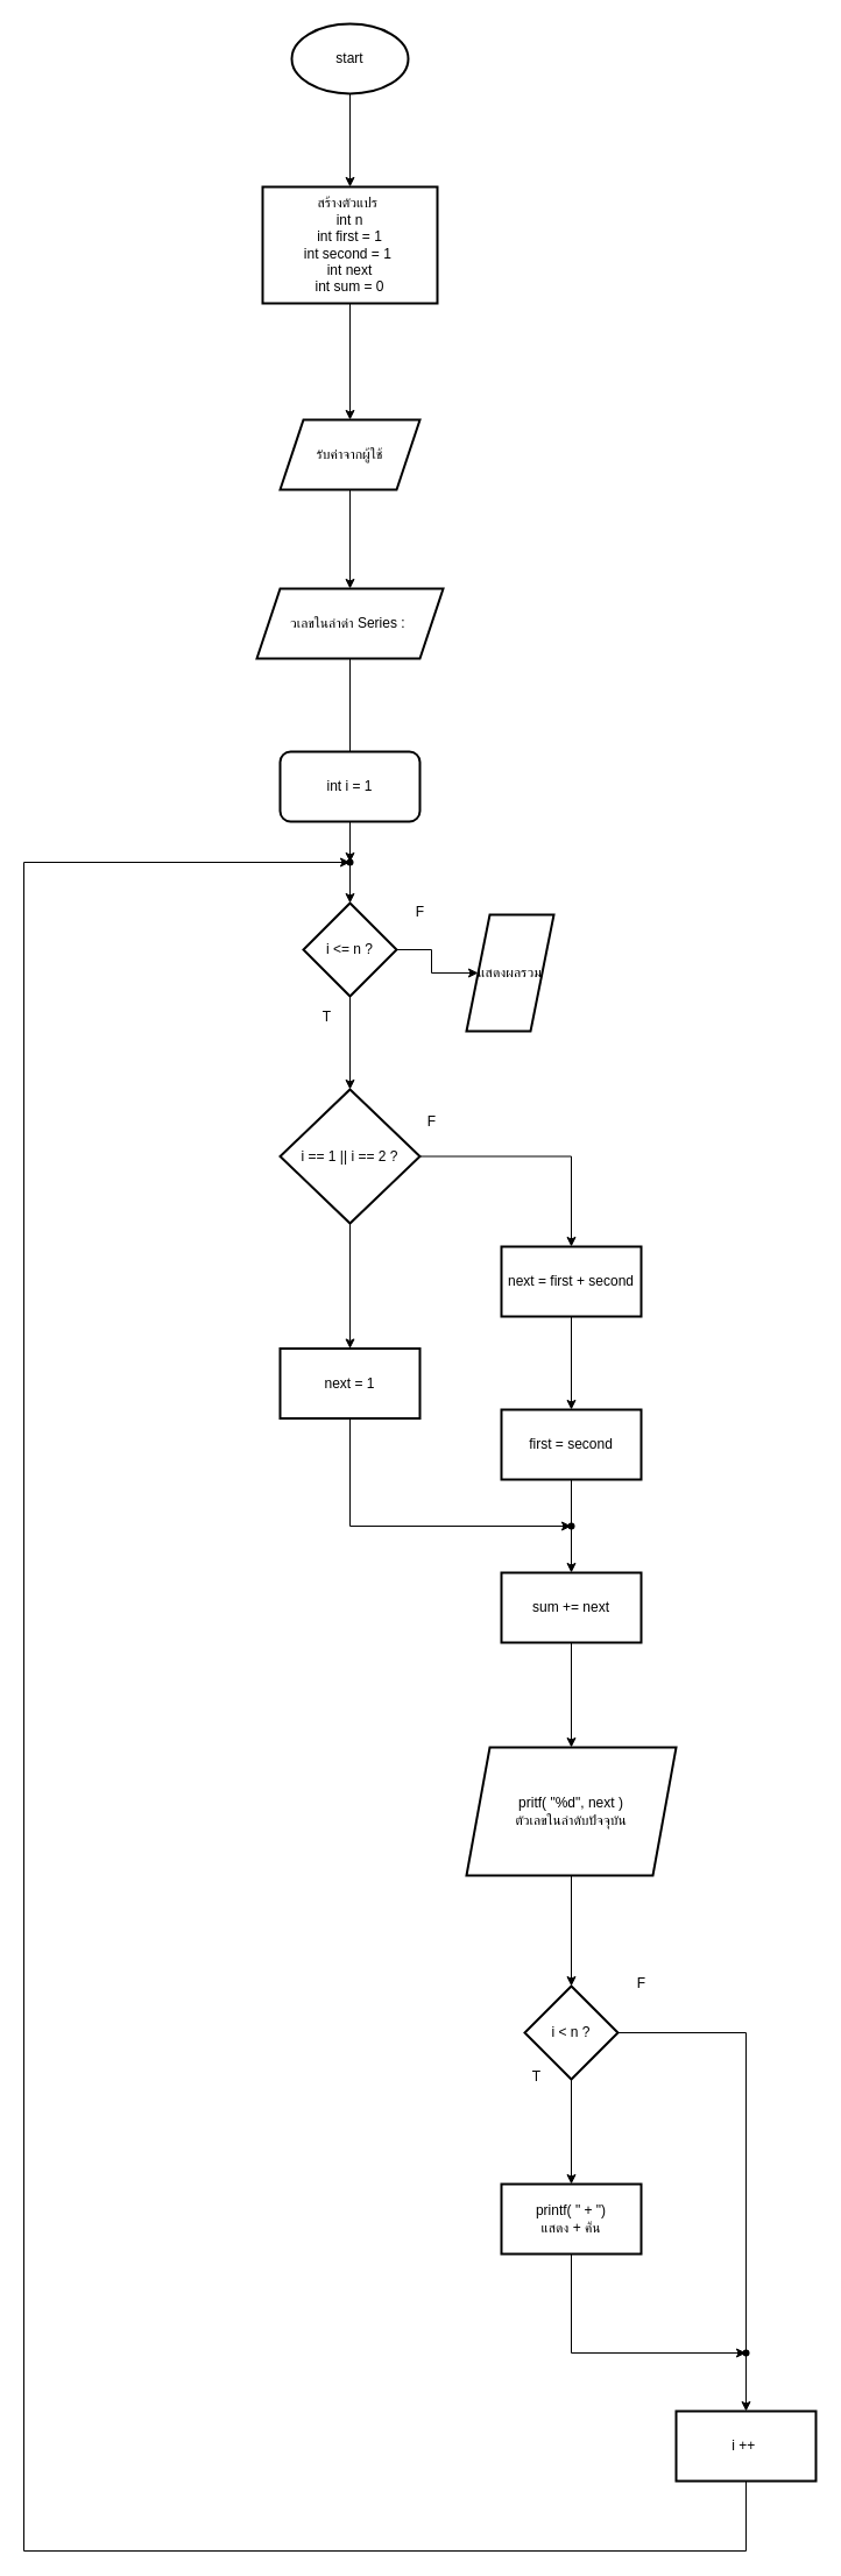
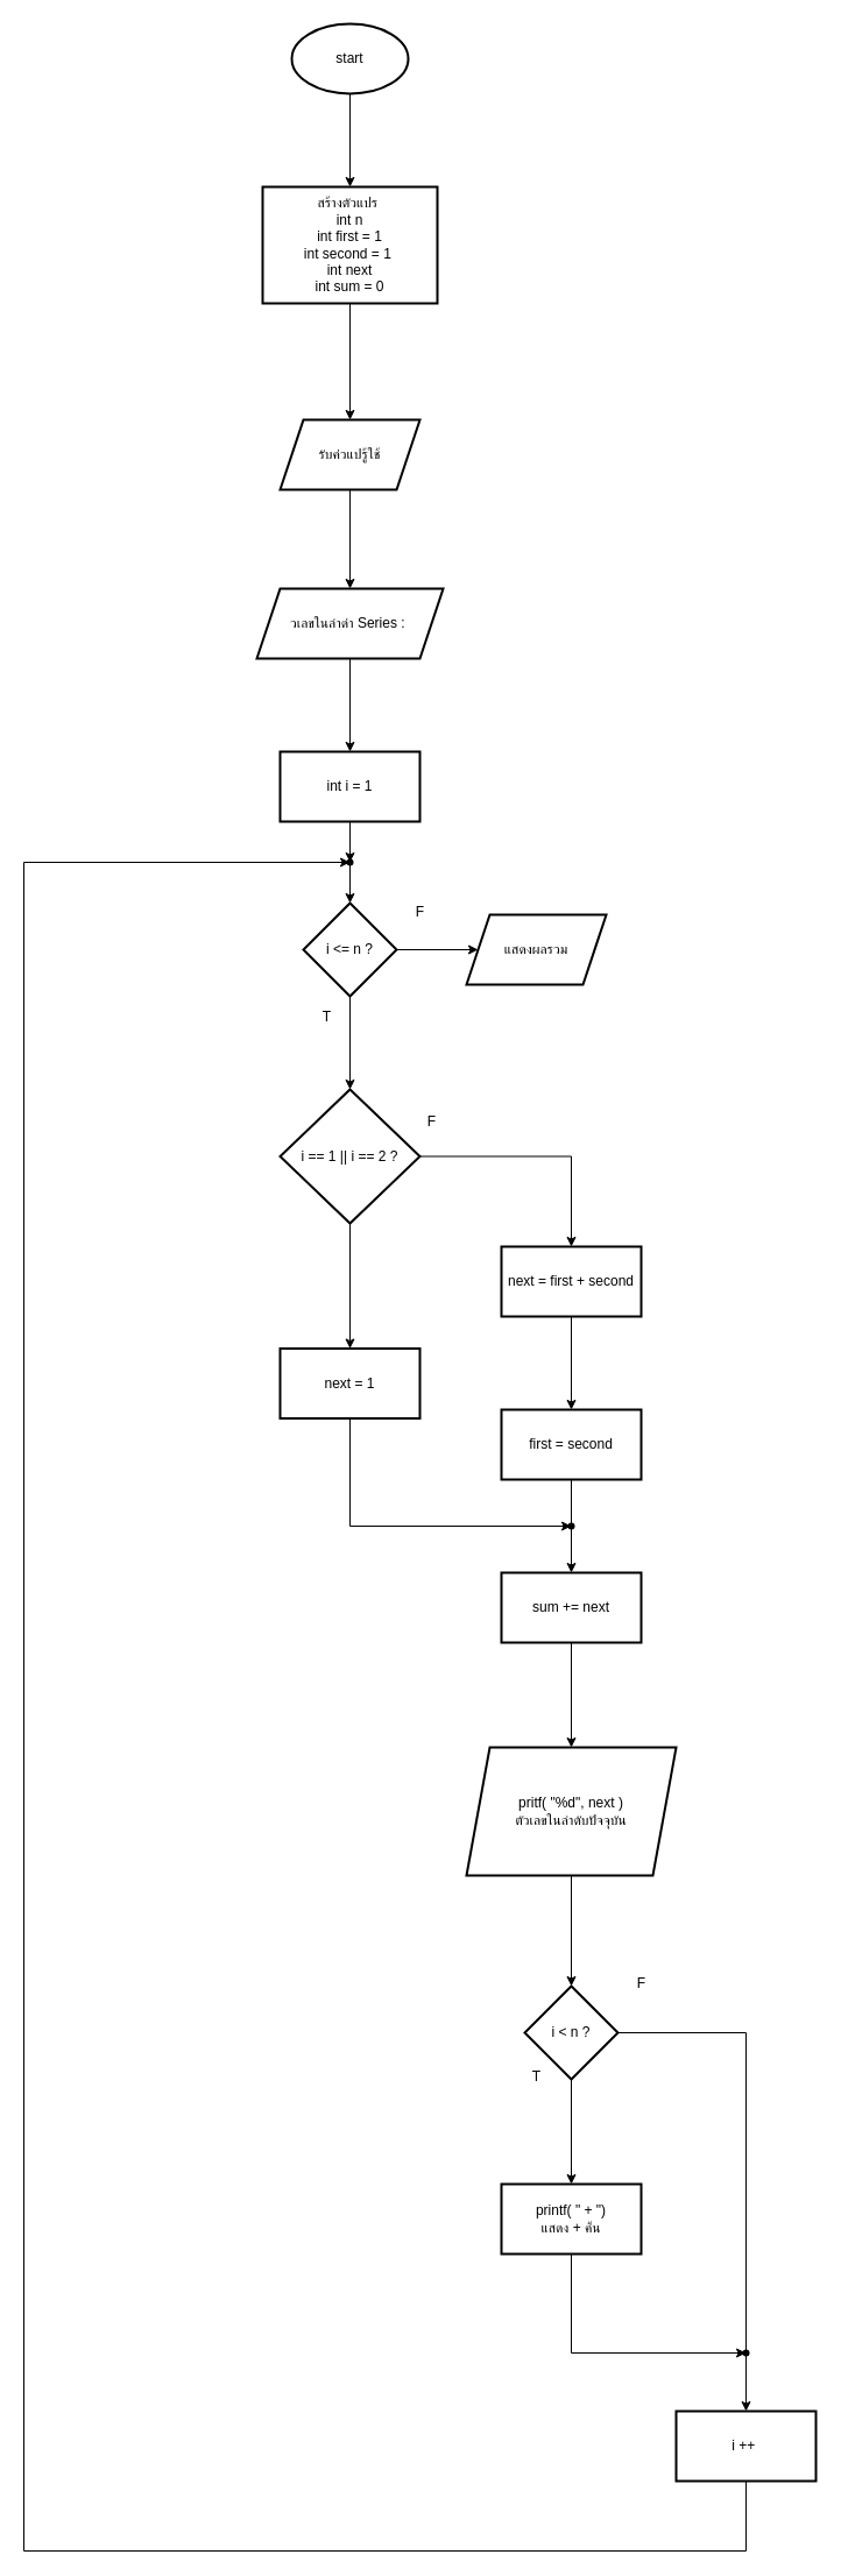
  <mxCell id="0" />
  <mxCell id="1" parent="0" />
  <mxCell id="2" value="" style="edgeStyle=orthogonalEdgeStyle;rounded=0;orthogonalLoop=1;jettySize=auto;html=1;" edge="1" parent="1" source="3" target="5"><mxGeometry relative="1" as="geometry" /></mxCell>
  <mxCell id="3" value="start" style="strokeWidth=2;html=1;shape=mxgraph.flowchart.start_1;whiteSpace=wrap;" vertex="1" parent="1"><mxGeometry x="250" y="20" width="100" height="60" as="geometry" /></mxCell>
  <mxCell id="4" value="" style="edgeStyle=orthogonalEdgeStyle;rounded=0;orthogonalLoop=1;jettySize=auto;html=1;" edge="1" parent="1" source="5" target="7"><mxGeometry relative="1" as="geometry" /></mxCell>
  <mxCell id="5" value="สร้างตัวแปร&amp;nbsp;&lt;div&gt;int n&lt;/div&gt;&lt;div&gt;int first = 1&lt;/div&gt;&lt;div&gt;int second = 1&amp;nbsp;&lt;/div&gt;&lt;div&gt;int next&lt;/div&gt;&lt;div&gt;int sum = 0&lt;/div&gt;" style="whiteSpace=wrap;html=1;strokeWidth=2;" vertex="1" parent="1"><mxGeometry x="225" y="160" width="150" height="100" as="geometry" /></mxCell>
  <mxCell id="6" value="" style="edgeStyle=orthogonalEdgeStyle;rounded=0;orthogonalLoop=1;jettySize=auto;html=1;" edge="1" parent="1" source="7" target="9"><mxGeometry relative="1" as="geometry" /></mxCell>
- <mxCell id="7" value="รับค่าจากผู้ใช้" style="shape=parallelogram;perimeter=parallelogramPerimeter;whiteSpace=wrap;html=1;fixedSize=1;strokeWidth=2;" vertex="1" parent="1"><mxGeometry x="240" y="360" width="120" height="60" as="geometry" /></mxCell>
- <mxCell id="8" value="" style="edgeStyle=orthogonalEdgeStyle;rounded=0;orthogonalLoop=1;jettySize=auto;html=1;endArrow=none;" edge="1" parent="1" source="9" target="11"><mxGeometry relative="1" as="geometry" /></mxCell>
+ <mxCell id="7" value="รับค่วแปรู้ใช้" style="shape=parallelogram;perimeter=parallelogramPerimeter;whiteSpace=wrap;html=1;fixedSize=1;strokeWidth=2;" vertex="1" parent="1"><mxGeometry x="240" y="360" width="120" height="60" as="geometry" /></mxCell>
+ <mxCell id="8" value="" style="edgeStyle=orthogonalEdgeStyle;rounded=0;orthogonalLoop=1;jettySize=auto;html=1;" edge="1" parent="1" source="9" target="11"><mxGeometry relative="1" as="geometry" /></mxCell>
  <mxCell id="9" value="วเลขในลำด่า Series :&amp;nbsp;" style="shape=parallelogram;perimeter=parallelogramPerimeter;whiteSpace=wrap;html=1;fixedSize=1;strokeWidth=2;" vertex="1" parent="1"><mxGeometry x="220" y="505" width="160" height="60" as="geometry" /></mxCell>
  <mxCell id="10" value="" style="edgeStyle=orthogonalEdgeStyle;rounded=0;orthogonalLoop=1;jettySize=auto;html=1;" edge="1" parent="1" source="43" target="14"><mxGeometry relative="1" as="geometry" /></mxCell>
- <mxCell id="11" value="int i = 1" style="whiteSpace=wrap;html=1;strokeWidth=2;rounded=1;" vertex="1" parent="1"><mxGeometry x="240" y="645" width="120" height="60" as="geometry" /></mxCell>
+ <mxCell id="11" value="int i = 1" style="whiteSpace=wrap;html=1;strokeWidth=2;" vertex="1" parent="1"><mxGeometry x="240" y="645" width="120" height="60" as="geometry" /></mxCell>
  <mxCell id="12" value="" style="edgeStyle=orthogonalEdgeStyle;rounded=0;orthogonalLoop=1;jettySize=auto;html=1;" edge="1" parent="1" source="14" target="15"><mxGeometry relative="1" as="geometry" /></mxCell>
  <mxCell id="13" value="" style="edgeStyle=orthogonalEdgeStyle;rounded=0;orthogonalLoop=1;jettySize=auto;html=1;" edge="1" parent="1" source="14" target="19"><mxGeometry relative="1" as="geometry" /></mxCell>
  <mxCell id="14" value="i &amp;lt;= n ?" style="rhombus;whiteSpace=wrap;html=1;strokeWidth=2;" vertex="1" parent="1"><mxGeometry x="260" y="775" width="80" height="80" as="geometry" /></mxCell>
- <mxCell id="15" value="แสดงผลรวม" style="shape=parallelogram;perimeter=parallelogramPerimeter;whiteSpace=wrap;html=1;fixedSize=1;strokeWidth=2;" vertex="1" parent="1"><mxGeometry x="400" y="785" width="75" height="100" as="geometry" /></mxCell>
+ <mxCell id="15" value="แสดงผลรวม" style="shape=parallelogram;perimeter=parallelogramPerimeter;whiteSpace=wrap;html=1;fixedSize=1;strokeWidth=2;" vertex="1" parent="1"><mxGeometry x="400" y="785" width="120" height="60" as="geometry" /></mxCell>
  <mxCell id="16" value="F" style="text;html=1;align=center;verticalAlign=middle;resizable=0;points=[];autosize=1;strokeColor=none;fillColor=none;" vertex="1" parent="1"><mxGeometry x="345" y="768" width="30" height="30" as="geometry" /></mxCell>
  <mxCell id="17" value="" style="edgeStyle=orthogonalEdgeStyle;rounded=0;orthogonalLoop=1;jettySize=auto;html=1;" edge="1" parent="1" source="19" target="21"><mxGeometry relative="1" as="geometry" /></mxCell>
  <mxCell id="18" value="" style="edgeStyle=orthogonalEdgeStyle;rounded=0;orthogonalLoop=1;jettySize=auto;html=1;" edge="1" parent="1" source="19" target="39"><mxGeometry relative="1" as="geometry" /></mxCell>
  <mxCell id="19" value="i == 1 || i == 2 ?" style="rhombus;whiteSpace=wrap;html=1;strokeWidth=2;" vertex="1" parent="1"><mxGeometry x="240" y="935" width="120" height="115" as="geometry" /></mxCell>
  <mxCell id="20" value="" style="edgeStyle=orthogonalEdgeStyle;rounded=0;orthogonalLoop=1;jettySize=auto;html=1;" edge="1" parent="1" source="21" target="23"><mxGeometry relative="1" as="geometry" /></mxCell>
  <mxCell id="21" value="next = first + second" style="whiteSpace=wrap;html=1;strokeWidth=2;" vertex="1" parent="1"><mxGeometry x="430" y="1070" width="120" height="60" as="geometry" /></mxCell>
  <mxCell id="22" value="" style="edgeStyle=orthogonalEdgeStyle;rounded=0;orthogonalLoop=1;jettySize=auto;html=1;" edge="1" parent="1" source="23" target="25"><mxGeometry relative="1" as="geometry" /></mxCell>
  <mxCell id="23" value="first = second" style="whiteSpace=wrap;html=1;strokeWidth=2;" vertex="1" parent="1"><mxGeometry x="430" y="1210" width="120" height="60" as="geometry" /></mxCell>
  <mxCell id="24" value="" style="edgeStyle=orthogonalEdgeStyle;rounded=0;orthogonalLoop=1;jettySize=auto;html=1;" edge="1" parent="1" source="25" target="27"><mxGeometry relative="1" as="geometry" /></mxCell>
  <mxCell id="25" value="sum += next" style="whiteSpace=wrap;html=1;strokeWidth=2;" vertex="1" parent="1"><mxGeometry x="430" y="1350" width="120" height="60" as="geometry" /></mxCell>
  <mxCell id="26" value="" style="edgeStyle=orthogonalEdgeStyle;rounded=0;orthogonalLoop=1;jettySize=auto;html=1;" edge="1" parent="1" source="27" target="30"><mxGeometry relative="1" as="geometry" /></mxCell>
  <mxCell id="27" value="pritf( &quot;%d&quot;, next )&lt;div&gt;ตัวเลขในลำดับปัจจุบัน&lt;/div&gt;" style="shape=parallelogram;perimeter=parallelogramPerimeter;whiteSpace=wrap;html=1;fixedSize=1;strokeWidth=2;" vertex="1" parent="1"><mxGeometry x="400" y="1500" width="180" height="110" as="geometry" /></mxCell>
  <mxCell id="28" value="" style="edgeStyle=orthogonalEdgeStyle;rounded=0;orthogonalLoop=1;jettySize=auto;html=1;" edge="1" parent="1" source="30" target="33"><mxGeometry relative="1" as="geometry" /></mxCell>
  <mxCell id="29" value="" style="edgeStyle=orthogonalEdgeStyle;rounded=0;orthogonalLoop=1;jettySize=auto;html=1;" edge="1" parent="1" source="30" target="34"><mxGeometry relative="1" as="geometry" /></mxCell>
  <mxCell id="30" value="i &amp;lt; n ?" style="rhombus;whiteSpace=wrap;html=1;strokeWidth=2;" vertex="1" parent="1"><mxGeometry x="450" y="1705" width="80" height="80" as="geometry" /></mxCell>
  <mxCell id="31" value="T" style="text;html=1;align=center;verticalAlign=middle;resizable=0;points=[];autosize=1;strokeColor=none;fillColor=none;" vertex="1" parent="1"><mxGeometry x="265" y="858" width="30" height="30" as="geometry" /></mxCell>
  <mxCell id="32" value="F" style="text;html=1;align=center;verticalAlign=middle;resizable=0;points=[];autosize=1;strokeColor=none;fillColor=none;" vertex="1" parent="1"><mxGeometry x="355" y="948" width="30" height="30" as="geometry" /></mxCell>
  <mxCell id="33" value="i ++&amp;nbsp;" style="whiteSpace=wrap;html=1;strokeWidth=2;" vertex="1" parent="1"><mxGeometry x="580" y="2070" width="120" height="60" as="geometry" /></mxCell>
  <mxCell id="34" value="printf( &quot; + &quot;)&lt;div&gt;แสดง + ค้่น&lt;/div&gt;" style="whiteSpace=wrap;html=1;strokeWidth=2;" vertex="1" parent="1"><mxGeometry x="430" y="1875" width="120" height="60" as="geometry" /></mxCell>
  <mxCell id="35" value="F" style="text;html=1;align=center;verticalAlign=middle;resizable=0;points=[];autosize=1;strokeColor=none;fillColor=none;" vertex="1" parent="1"><mxGeometry x="535" y="1688" width="30" height="30" as="geometry" /></mxCell>
  <mxCell id="36" value="T" style="text;html=1;align=center;verticalAlign=middle;resizable=0;points=[];autosize=1;strokeColor=none;fillColor=none;" vertex="1" parent="1"><mxGeometry x="445" y="1768" width="30" height="30" as="geometry" /></mxCell>
  <mxCell id="37" value="" style="shape=waypoint;sketch=0;fillStyle=solid;size=6;pointerEvents=1;points=[];fillColor=none;resizable=0;rotatable=0;perimeter=centerPerimeter;snapToPoint=1;" vertex="1" parent="1"><mxGeometry x="630" y="2010" width="20" height="20" as="geometry" /></mxCell>
  <mxCell id="38" style="edgeStyle=orthogonalEdgeStyle;rounded=0;orthogonalLoop=1;jettySize=auto;html=1;exitX=0.5;exitY=1;exitDx=0;exitDy=0;entryX=0.05;entryY=0.35;entryDx=0;entryDy=0;entryPerimeter=0;" edge="1" parent="1" source="34" target="37"><mxGeometry relative="1" as="geometry"><Array as="points"><mxPoint x="490" y="2020" /></Array></mxGeometry></mxCell>
  <mxCell id="39" value="next = 1" style="whiteSpace=wrap;html=1;strokeWidth=2;" vertex="1" parent="1"><mxGeometry x="240" y="1157.5" width="120" height="60" as="geometry" /></mxCell>
  <mxCell id="40" value="" style="shape=waypoint;sketch=0;fillStyle=solid;size=6;pointerEvents=1;points=[];fillColor=none;resizable=0;rotatable=0;perimeter=centerPerimeter;snapToPoint=1;" vertex="1" parent="1"><mxGeometry x="480" y="1300" width="20" height="20" as="geometry" /></mxCell>
  <mxCell id="41" style="edgeStyle=orthogonalEdgeStyle;rounded=0;orthogonalLoop=1;jettySize=auto;html=1;exitX=0.5;exitY=1;exitDx=0;exitDy=0;entryX=0;entryY=0.5;entryDx=0;entryDy=0;entryPerimeter=0;" edge="1" parent="1" source="39" target="40"><mxGeometry relative="1" as="geometry"><Array as="points"><mxPoint x="300" y="1310" /></Array></mxGeometry></mxCell>
  <mxCell id="42" value="" style="edgeStyle=orthogonalEdgeStyle;rounded=0;orthogonalLoop=1;jettySize=auto;html=1;" edge="1" parent="1" source="11" target="43"><mxGeometry relative="1" as="geometry"><mxPoint x="300" y="705" as="sourcePoint" /><mxPoint x="300" y="775" as="targetPoint" /></mxGeometry></mxCell>
  <mxCell id="43" value="" style="shape=waypoint;sketch=0;fillStyle=solid;size=6;pointerEvents=1;points=[];fillColor=none;resizable=0;rotatable=0;perimeter=centerPerimeter;snapToPoint=1;" vertex="1" parent="1"><mxGeometry x="290" y="730" width="20" height="20" as="geometry" /></mxCell>
  <mxCell id="44" style="edgeStyle=orthogonalEdgeStyle;rounded=0;orthogonalLoop=1;jettySize=auto;html=1;exitX=0.5;exitY=1;exitDx=0;exitDy=0;entryX=0.05;entryY=0.25;entryDx=0;entryDy=0;entryPerimeter=0;" edge="1" parent="1" source="33" target="43"><mxGeometry relative="1" as="geometry"><Array as="points"><mxPoint x="640" y="2190" /><mxPoint x="20" y="2190" /><mxPoint x="20" y="740" /></Array></mxGeometry></mxCell>
